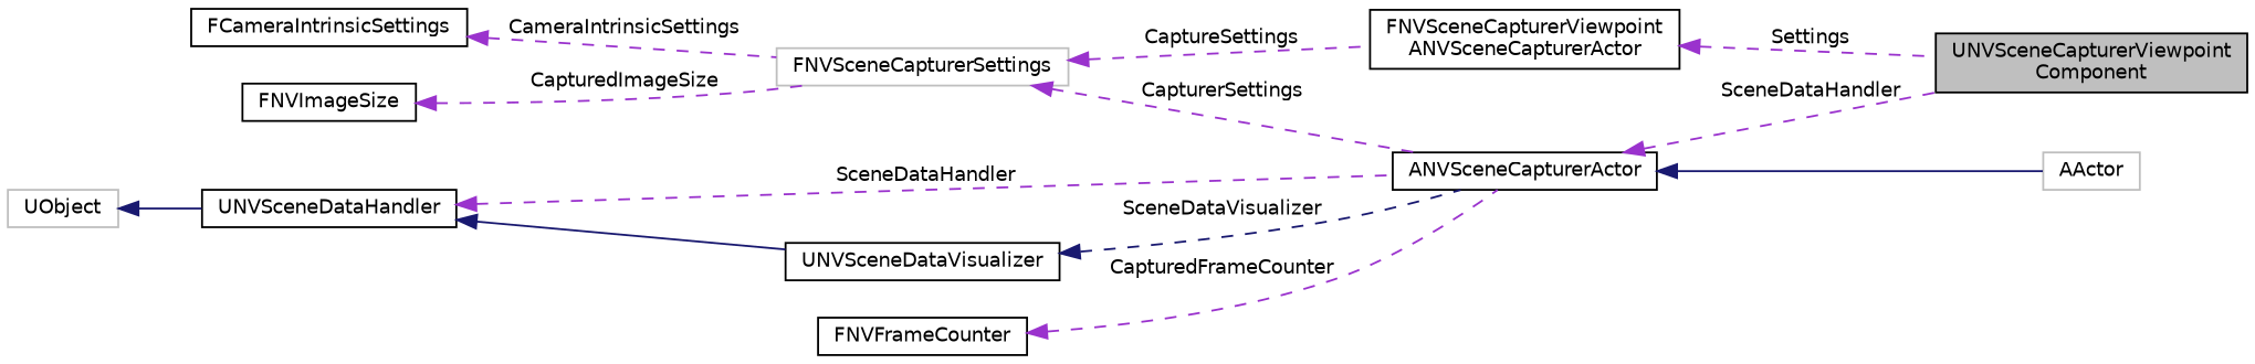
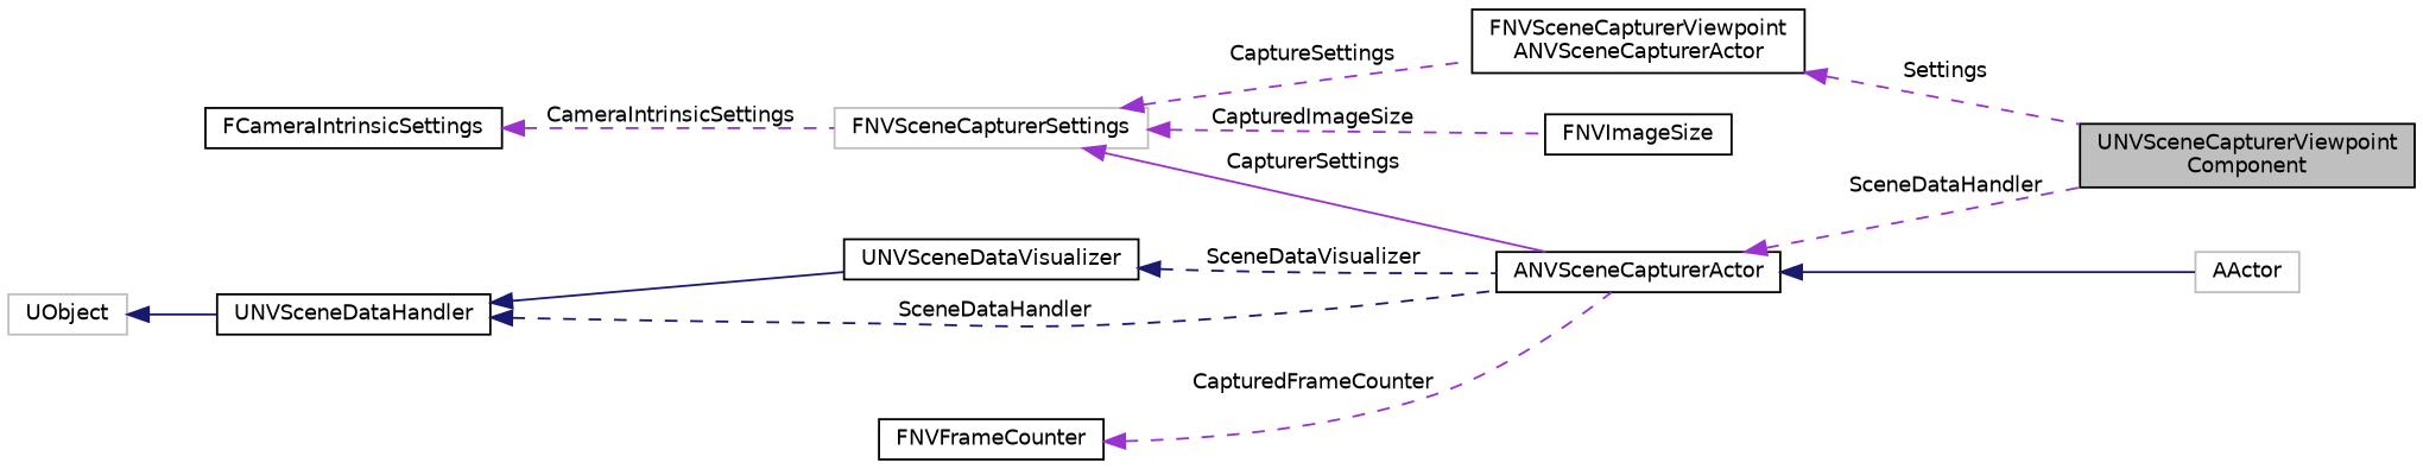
  digraph {
    rankdir=LR
    node [color=black fillcolor=white fontname=Helvetica fontsize=10 shape=record style=filled]
    edge [color=darkorchid3 dir=back fontname=Helvetica fontsize=10 labelfontname=Helvetica labelfontsize=10 style=dashed]
    n1 [fillcolor=grey75 fontcolor=black height=0.2 label="UNVSceneCapturerViewpoint\lComponent" width=0.4]
    n2 [height=0.2 label=ANVSceneCapturerActor width=0.4]
    n3 [color=grey75 height=0.2 label=AActor width=0.4]
    n4 [color=grey75 height=0.2 label=FNVSceneCapturerSettings width=0.4]
    n5 [height=0.2 label="FNVSceneCapturerViewpoint\lANVSceneCapturerActor" width=0.4]
    n6 [height=0.2 label=FCameraIntrinsicSettings width=0.4]
    n7 [height=0.2 label=FNVImageSize width=0.4]
    n8 [height=0.2 label=UNVSceneDataVisualizer width=0.4]
    n9 [height=0.2 label=UNVSceneDataHandler width=0.4]
    n10 [color=grey75 height=0.2 label=UObject width=0.4]
    n11 [height=0.2 label=FNVFrameCounter width=0.4]
    n2 -> n1 [label=" SceneDataHandler"]
    n2 -> n3 [color=midnightblue style=solid]
-   n4 -> n2 [label=" CapturerSettings"]
+   n4 -> n2 [label=" CapturerSettings" style=solid]
    n4 -> n5 [label=" CaptureSettings"]
    n5 -> n1 [label=" Settings"]
    n6 -> n4 [label=" CameraIntrinsicSettings"]
-   n7 -> n4 [label=" CapturedImageSize"]
+   n4 -> n7 [label=" CapturedImageSize"]
    n8 -> n2 [color=midnightblue label=" SceneDataVisualizer"]
-   n9 -> n2 [label=" SceneDataHandler"]
+   n9 -> n2 [color=midnightblue label=" SceneDataHandler"]
    n9 -> n8 [color=midnightblue style=solid]
    n10 -> n9 [color=midnightblue style=solid]
    n11 -> n2 [label=" CapturedFrameCounter"]
  }
